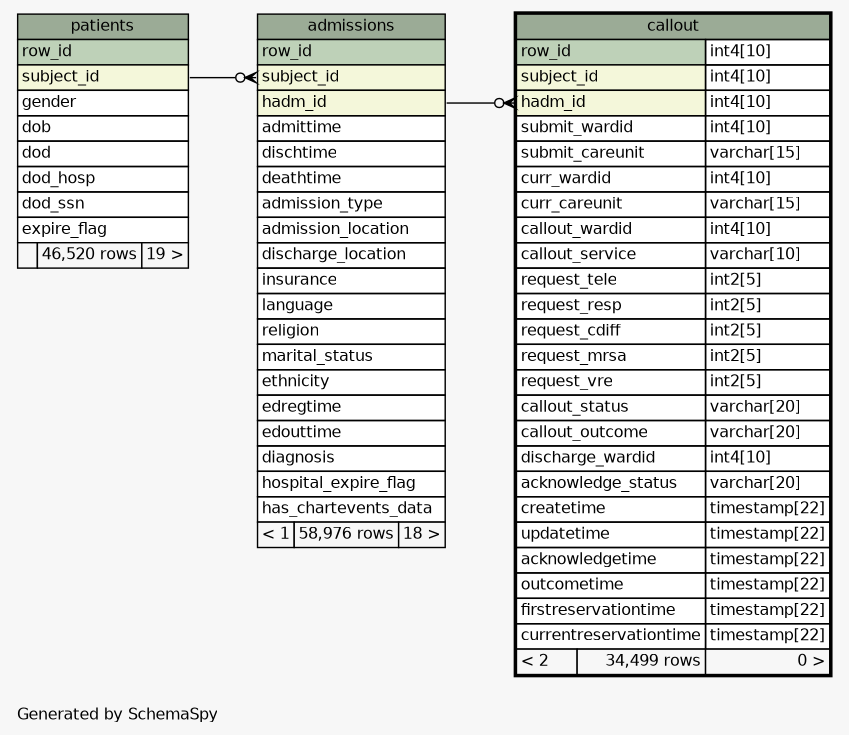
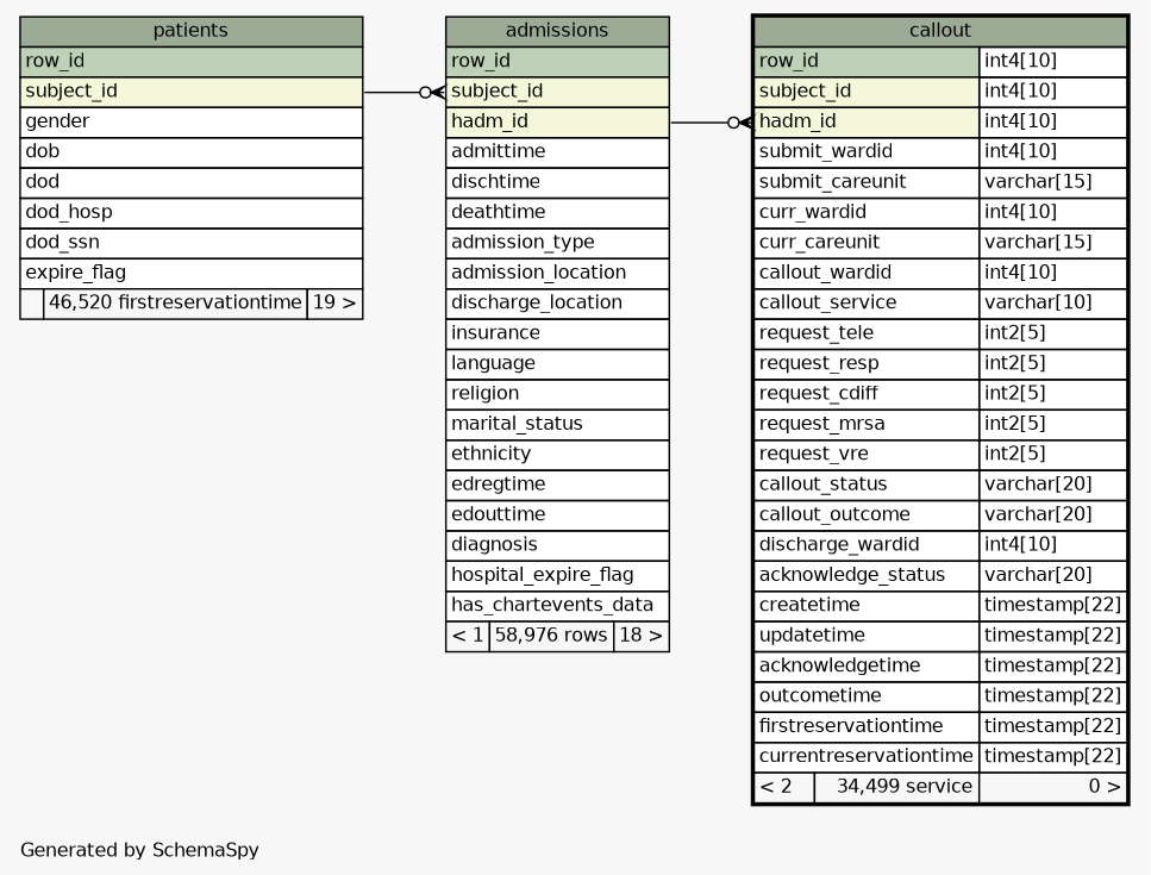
  digraph {
    bgcolor="#f7f7f7"
    fontname=Helvetica
    fontsize=11
    label="\nGenerated by SchemaSpy"
    labeljust=l
    nodesep=0.18
    rankdir=RL
    ranksep=0.46
    node [fontname=Helvetica fontsize=11 shape=plaintext]
    edge [arrowhead=none arrowsize=0.8 arrowtail=crowodot dir=back]
    n1 [label=<     <TABLE BORDER="0" CELLBORDER="1" CELLSPACING="0" BGCOLOR="#ffffff">       <TR><TD COLSPAN="3" BGCOLOR="#9bab96" ALIGN="CENTER">admissions</TD></TR>       <TR><TD PORT="row_id" COLSPAN="3" BGCOLOR="#bed1b8" ALIGN="LEFT">row_id</TD></TR>       <TR><TD PORT="subject_id" COLSPAN="3" BGCOLOR="#f4f7da" ALIGN="LEFT">subject_id</TD></TR>       <TR><TD PORT="hadm_id" COLSPAN="3" BGCOLOR="#f4f7da" ALIGN="LEFT">hadm_id</TD></TR>       <TR><TD PORT="admittime" COLSPAN="3" ALIGN="LEFT">admittime</TD></TR>       <TR><TD PORT="dischtime" COLSPAN="3" ALIGN="LEFT">dischtime</TD></TR>       <TR><TD PORT="deathtime" COLSPAN="3" ALIGN="LEFT">deathtime</TD></TR>       <TR><TD PORT="admission_type" COLSPAN="3" ALIGN="LEFT">admission_type</TD></TR>       <TR><TD PORT="admission_location" COLSPAN="3" ALIGN="LEFT">admission_location</TD></TR>       <TR><TD PORT="discharge_location" COLSPAN="3" ALIGN="LEFT">discharge_location</TD></TR>       <TR><TD PORT="insurance" COLSPAN="3" ALIGN="LEFT">insurance</TD></TR>       <TR><TD PORT="language" COLSPAN="3" ALIGN="LEFT">language</TD></TR>       <TR><TD PORT="religion" COLSPAN="3" ALIGN="LEFT">religion</TD></TR>       <TR><TD PORT="marital_status" COLSPAN="3" ALIGN="LEFT">marital_status</TD></TR>       <TR><TD PORT="ethnicity" COLSPAN="3" ALIGN="LEFT">ethnicity</TD></TR>       <TR><TD PORT="edregtime" COLSPAN="3" ALIGN="LEFT">edregtime</TD></TR>       <TR><TD PORT="edouttime" COLSPAN="3" ALIGN="LEFT">edouttime</TD></TR>       <TR><TD PORT="diagnosis" COLSPAN="3" ALIGN="LEFT">diagnosis</TD></TR>       <TR><TD PORT="hospital_expire_flag" COLSPAN="3" ALIGN="LEFT">hospital_expire_flag</TD></TR>       <TR><TD PORT="has_chartevents_data" COLSPAN="3" ALIGN="LEFT">has_chartevents_data</TD></TR>       <TR><TD ALIGN="LEFT" BGCOLOR="#f7f7f7">&lt; 1</TD><TD ALIGN="RIGHT" BGCOLOR="#f7f7f7">58,976 rows</TD><TD ALIGN="RIGHT" BGCOLOR="#f7f7f7">18 &gt;</TD></TR>     </TABLE>>]
-   n2 [label=<     <TABLE BORDER="0" CELLBORDER="1" CELLSPACING="0" BGCOLOR="#ffffff">       <TR><TD COLSPAN="3" BGCOLOR="#9bab96" ALIGN="CENTER">patients</TD></TR>       <TR><TD PORT="row_id" COLSPAN="3" BGCOLOR="#bed1b8" ALIGN="LEFT">row_id</TD></TR>       <TR><TD PORT="subject_id" COLSPAN="3" BGCOLOR="#f4f7da" ALIGN="LEFT">subject_id</TD></TR>       <TR><TD PORT="gender" COLSPAN="3" ALIGN="LEFT">gender</TD></TR>       <TR><TD PORT="dob" COLSPAN="3" ALIGN="LEFT">dob</TD></TR>       <TR><TD PORT="dod" COLSPAN="3" ALIGN="LEFT">dod</TD></TR>       <TR><TD PORT="dod_hosp" COLSPAN="3" ALIGN="LEFT">dod_hosp</TD></TR>       <TR><TD PORT="dod_ssn" COLSPAN="3" ALIGN="LEFT">dod_ssn</TD></TR>       <TR><TD PORT="expire_flag" COLSPAN="3" ALIGN="LEFT">expire_flag</TD></TR>       <TR><TD ALIGN="LEFT" BGCOLOR="#f7f7f7">  </TD><TD ALIGN="RIGHT" BGCOLOR="#f7f7f7">46,520 rows</TD><TD ALIGN="RIGHT" BGCOLOR="#f7f7f7">19 &gt;</TD></TR>     </TABLE>>]
-   n3 [label=<     <TABLE BORDER="2" CELLBORDER="1" CELLSPACING="0" BGCOLOR="#ffffff">       <TR><TD COLSPAN="3" BGCOLOR="#9bab96" ALIGN="CENTER">callout</TD></TR>       <TR><TD PORT="row_id" COLSPAN="2" BGCOLOR="#bed1b8" ALIGN="LEFT">row_id</TD><TD PORT="row_id.type" ALIGN="LEFT">int4[10]</TD></TR>       <TR><TD PORT="subject_id" COLSPAN="2" BGCOLOR="#f4f7da" ALIGN="LEFT">subject_id</TD><TD PORT="subject_id.type" ALIGN="LEFT">int4[10]</TD></TR>       <TR><TD PORT="hadm_id" COLSPAN="2" BGCOLOR="#f4f7da" ALIGN="LEFT">hadm_id</TD><TD PORT="hadm_id.type" ALIGN="LEFT">int4[10]</TD></TR>       <TR><TD PORT="submit_wardid" COLSPAN="2" ALIGN="LEFT">submit_wardid</TD><TD PORT="submit_wardid.type" ALIGN="LEFT">int4[10]</TD></TR>       <TR><TD PORT="submit_careunit" COLSPAN="2" ALIGN="LEFT">submit_careunit</TD><TD PORT="submit_careunit.type" ALIGN="LEFT">varchar[15]</TD></TR>       <TR><TD PORT="curr_wardid" COLSPAN="2" ALIGN="LEFT">curr_wardid</TD><TD PORT="curr_wardid.type" ALIGN="LEFT">int4[10]</TD></TR>       <TR><TD PORT="curr_careunit" COLSPAN="2" ALIGN="LEFT">curr_careunit</TD><TD PORT="curr_careunit.type" ALIGN="LEFT">varchar[15]</TD></TR>       <TR><TD PORT="callout_wardid" COLSPAN="2" ALIGN="LEFT">callout_wardid</TD><TD PORT="callout_wardid.type" ALIGN="LEFT">int4[10]</TD></TR>       <TR><TD PORT="callout_service" COLSPAN="2" ALIGN="LEFT">callout_service</TD><TD PORT="callout_service.type" ALIGN="LEFT">varchar[10]</TD></TR>       <TR><TD PORT="request_tele" COLSPAN="2" ALIGN="LEFT">request_tele</TD><TD PORT="request_tele.type" ALIGN="LEFT">int2[5]</TD></TR>       <TR><TD PORT="request_resp" COLSPAN="2" ALIGN="LEFT">request_resp</TD><TD PORT="request_resp.type" ALIGN="LEFT">int2[5]</TD></TR>       <TR><TD PORT="request_cdiff" COLSPAN="2" ALIGN="LEFT">request_cdiff</TD><TD PORT="request_cdiff.type" ALIGN="LEFT">int2[5]</TD></TR>       <TR><TD PORT="request_mrsa" COLSPAN="2" ALIGN="LEFT">request_mrsa</TD><TD PORT="request_mrsa.type" ALIGN="LEFT">int2[5]</TD></TR>       <TR><TD PORT="request_vre" COLSPAN="2" ALIGN="LEFT">request_vre</TD><TD PORT="request_vre.type" ALIGN="LEFT">int2[5]</TD></TR>       <TR><TD PORT="callout_status" COLSPAN="2" ALIGN="LEFT">callout_status</TD><TD PORT="callout_status.type" ALIGN="LEFT">varchar[20]</TD></TR>       <TR><TD PORT="callout_outcome" COLSPAN="2" ALIGN="LEFT">callout_outcome</TD><TD PORT="callout_outcome.type" ALIGN="LEFT">varchar[20]</TD></TR>       <TR><TD PORT="discharge_wardid" COLSPAN="2" ALIGN="LEFT">discharge_wardid</TD><TD PORT="discharge_wardid.type" ALIGN="LEFT">int4[10]</TD></TR>       <TR><TD PORT="acknowledge_status" COLSPAN="2" ALIGN="LEFT">acknowledge_status</TD><TD PORT="acknowledge_status.type" ALIGN="LEFT">varchar[20]</TD></TR>       <TR><TD PORT="createtime" COLSPAN="2" ALIGN="LEFT">createtime</TD><TD PORT="createtime.type" ALIGN="LEFT">timestamp[22]</TD></TR>       <TR><TD PORT="updatetime" COLSPAN="2" ALIGN="LEFT">updatetime</TD><TD PORT="updatetime.type" ALIGN="LEFT">timestamp[22]</TD></TR>       <TR><TD PORT="acknowledgetime" COLSPAN="2" ALIGN="LEFT">acknowledgetime</TD><TD PORT="acknowledgetime.type" ALIGN="LEFT">timestamp[22]</TD></TR>       <TR><TD PORT="outcometime" COLSPAN="2" ALIGN="LEFT">outcometime</TD><TD PORT="outcometime.type" ALIGN="LEFT">timestamp[22]</TD></TR>       <TR><TD PORT="firstreservationtime" COLSPAN="2" ALIGN="LEFT">firstreservationtime</TD><TD PORT="firstreservationtime.type" ALIGN="LEFT">timestamp[22]</TD></TR>       <TR><TD PORT="currentreservationtime" COLSPAN="2" ALIGN="LEFT">currentreservationtime</TD><TD PORT="currentreservationtime.type" ALIGN="LEFT">timestamp[22]</TD></TR>       <TR><TD ALIGN="LEFT" BGCOLOR="#f7f7f7">&lt; 2</TD><TD ALIGN="RIGHT" BGCOLOR="#f7f7f7">34,499 rows</TD><TD ALIGN="RIGHT" BGCOLOR="#f7f7f7">0 &gt;</TD></TR>     </TABLE>>]
+   n2 [label=<     <TABLE BORDER="0" CELLBORDER="1" CELLSPACING="0" BGCOLOR="#ffffff">       <TR><TD COLSPAN="3" BGCOLOR="#9bab96" ALIGN="CENTER">patients</TD></TR>       <TR><TD PORT="row_id" COLSPAN="3" BGCOLOR="#bed1b8" ALIGN="LEFT">row_id</TD></TR>       <TR><TD PORT="subject_id" COLSPAN="3" BGCOLOR="#f4f7da" ALIGN="LEFT">subject_id</TD></TR>       <TR><TD PORT="gender" COLSPAN="3" ALIGN="LEFT">gender</TD></TR>       <TR><TD PORT="dob" COLSPAN="3" ALIGN="LEFT">dob</TD></TR>       <TR><TD PORT="dod" COLSPAN="3" ALIGN="LEFT">dod</TD></TR>       <TR><TD PORT="dod_hosp" COLSPAN="3" ALIGN="LEFT">dod_hosp</TD></TR>       <TR><TD PORT="dod_ssn" COLSPAN="3" ALIGN="LEFT">dod_ssn</TD></TR>       <TR><TD PORT="expire_flag" COLSPAN="3" ALIGN="LEFT">expire_flag</TD></TR>       <TR><TD ALIGN="LEFT" BGCOLOR="#f7f7f7">  </TD><TD ALIGN="RIGHT" BGCOLOR="#f7f7f7">46,520 firstreservationtime</TD><TD ALIGN="RIGHT" BGCOLOR="#f7f7f7">19 &gt;</TD></TR>     </TABLE>>]
+   n3 [label=<     <TABLE BORDER="2" CELLBORDER="1" CELLSPACING="0" BGCOLOR="#ffffff">       <TR><TD COLSPAN="3" BGCOLOR="#9bab96" ALIGN="CENTER">callout</TD></TR>       <TR><TD PORT="row_id" COLSPAN="2" BGCOLOR="#bed1b8" ALIGN="LEFT">row_id</TD><TD PORT="row_id.type" ALIGN="LEFT">int4[10]</TD></TR>       <TR><TD PORT="subject_id" COLSPAN="2" BGCOLOR="#f4f7da" ALIGN="LEFT">subject_id</TD><TD PORT="subject_id.type" ALIGN="LEFT">int4[10]</TD></TR>       <TR><TD PORT="hadm_id" COLSPAN="2" BGCOLOR="#f4f7da" ALIGN="LEFT">hadm_id</TD><TD PORT="hadm_id.type" ALIGN="LEFT">int4[10]</TD></TR>       <TR><TD PORT="submit_wardid" COLSPAN="2" ALIGN="LEFT">submit_wardid</TD><TD PORT="submit_wardid.type" ALIGN="LEFT">int4[10]</TD></TR>       <TR><TD PORT="submit_careunit" COLSPAN="2" ALIGN="LEFT">submit_careunit</TD><TD PORT="submit_careunit.type" ALIGN="LEFT">varchar[15]</TD></TR>       <TR><TD PORT="curr_wardid" COLSPAN="2" ALIGN="LEFT">curr_wardid</TD><TD PORT="curr_wardid.type" ALIGN="LEFT">int4[10]</TD></TR>       <TR><TD PORT="curr_careunit" COLSPAN="2" ALIGN="LEFT">curr_careunit</TD><TD PORT="curr_careunit.type" ALIGN="LEFT">varchar[15]</TD></TR>       <TR><TD PORT="callout_wardid" COLSPAN="2" ALIGN="LEFT">callout_wardid</TD><TD PORT="callout_wardid.type" ALIGN="LEFT">int4[10]</TD></TR>       <TR><TD PORT="callout_service" COLSPAN="2" ALIGN="LEFT">callout_service</TD><TD PORT="callout_service.type" ALIGN="LEFT">varchar[10]</TD></TR>       <TR><TD PORT="request_tele" COLSPAN="2" ALIGN="LEFT">request_tele</TD><TD PORT="request_tele.type" ALIGN="LEFT">int2[5]</TD></TR>       <TR><TD PORT="request_resp" COLSPAN="2" ALIGN="LEFT">request_resp</TD><TD PORT="request_resp.type" ALIGN="LEFT">int2[5]</TD></TR>       <TR><TD PORT="request_cdiff" COLSPAN="2" ALIGN="LEFT">request_cdiff</TD><TD PORT="request_cdiff.type" ALIGN="LEFT">int2[5]</TD></TR>       <TR><TD PORT="request_mrsa" COLSPAN="2" ALIGN="LEFT">request_mrsa</TD><TD PORT="request_mrsa.type" ALIGN="LEFT">int2[5]</TD></TR>       <TR><TD PORT="request_vre" COLSPAN="2" ALIGN="LEFT">request_vre</TD><TD PORT="request_vre.type" ALIGN="LEFT">int2[5]</TD></TR>       <TR><TD PORT="callout_status" COLSPAN="2" ALIGN="LEFT">callout_status</TD><TD PORT="callout_status.type" ALIGN="LEFT">varchar[20]</TD></TR>       <TR><TD PORT="callout_outcome" COLSPAN="2" ALIGN="LEFT">callout_outcome</TD><TD PORT="callout_outcome.type" ALIGN="LEFT">varchar[20]</TD></TR>       <TR><TD PORT="discharge_wardid" COLSPAN="2" ALIGN="LEFT">discharge_wardid</TD><TD PORT="discharge_wardid.type" ALIGN="LEFT">int4[10]</TD></TR>       <TR><TD PORT="acknowledge_status" COLSPAN="2" ALIGN="LEFT">acknowledge_status</TD><TD PORT="acknowledge_status.type" ALIGN="LEFT">varchar[20]</TD></TR>       <TR><TD PORT="createtime" COLSPAN="2" ALIGN="LEFT">createtime</TD><TD PORT="createtime.type" ALIGN="LEFT">timestamp[22]</TD></TR>       <TR><TD PORT="updatetime" COLSPAN="2" ALIGN="LEFT">updatetime</TD><TD PORT="updatetime.type" ALIGN="LEFT">timestamp[22]</TD></TR>       <TR><TD PORT="acknowledgetime" COLSPAN="2" ALIGN="LEFT">acknowledgetime</TD><TD PORT="acknowledgetime.type" ALIGN="LEFT">timestamp[22]</TD></TR>       <TR><TD PORT="outcometime" COLSPAN="2" ALIGN="LEFT">outcometime</TD><TD PORT="outcometime.type" ALIGN="LEFT">timestamp[22]</TD></TR>       <TR><TD PORT="firstreservationtime" COLSPAN="2" ALIGN="LEFT">firstreservationtime</TD><TD PORT="firstreservationtime.type" ALIGN="LEFT">timestamp[22]</TD></TR>       <TR><TD PORT="currentreservationtime" COLSPAN="2" ALIGN="LEFT">currentreservationtime</TD><TD PORT="currentreservationtime.type" ALIGN="LEFT">timestamp[22]</TD></TR>       <TR><TD ALIGN="LEFT" BGCOLOR="#f7f7f7">&lt; 2</TD><TD ALIGN="RIGHT" BGCOLOR="#f7f7f7">34,499 service</TD><TD ALIGN="RIGHT" BGCOLOR="#f7f7f7">0 &gt;</TD></TR>     </TABLE>>]
    n1 -> n2 [headport="subject_id:e" tailport="subject_id:w"]
    n3 -> n1 [headport="hadm_id:e" tailport="hadm_id:w"]
  }
